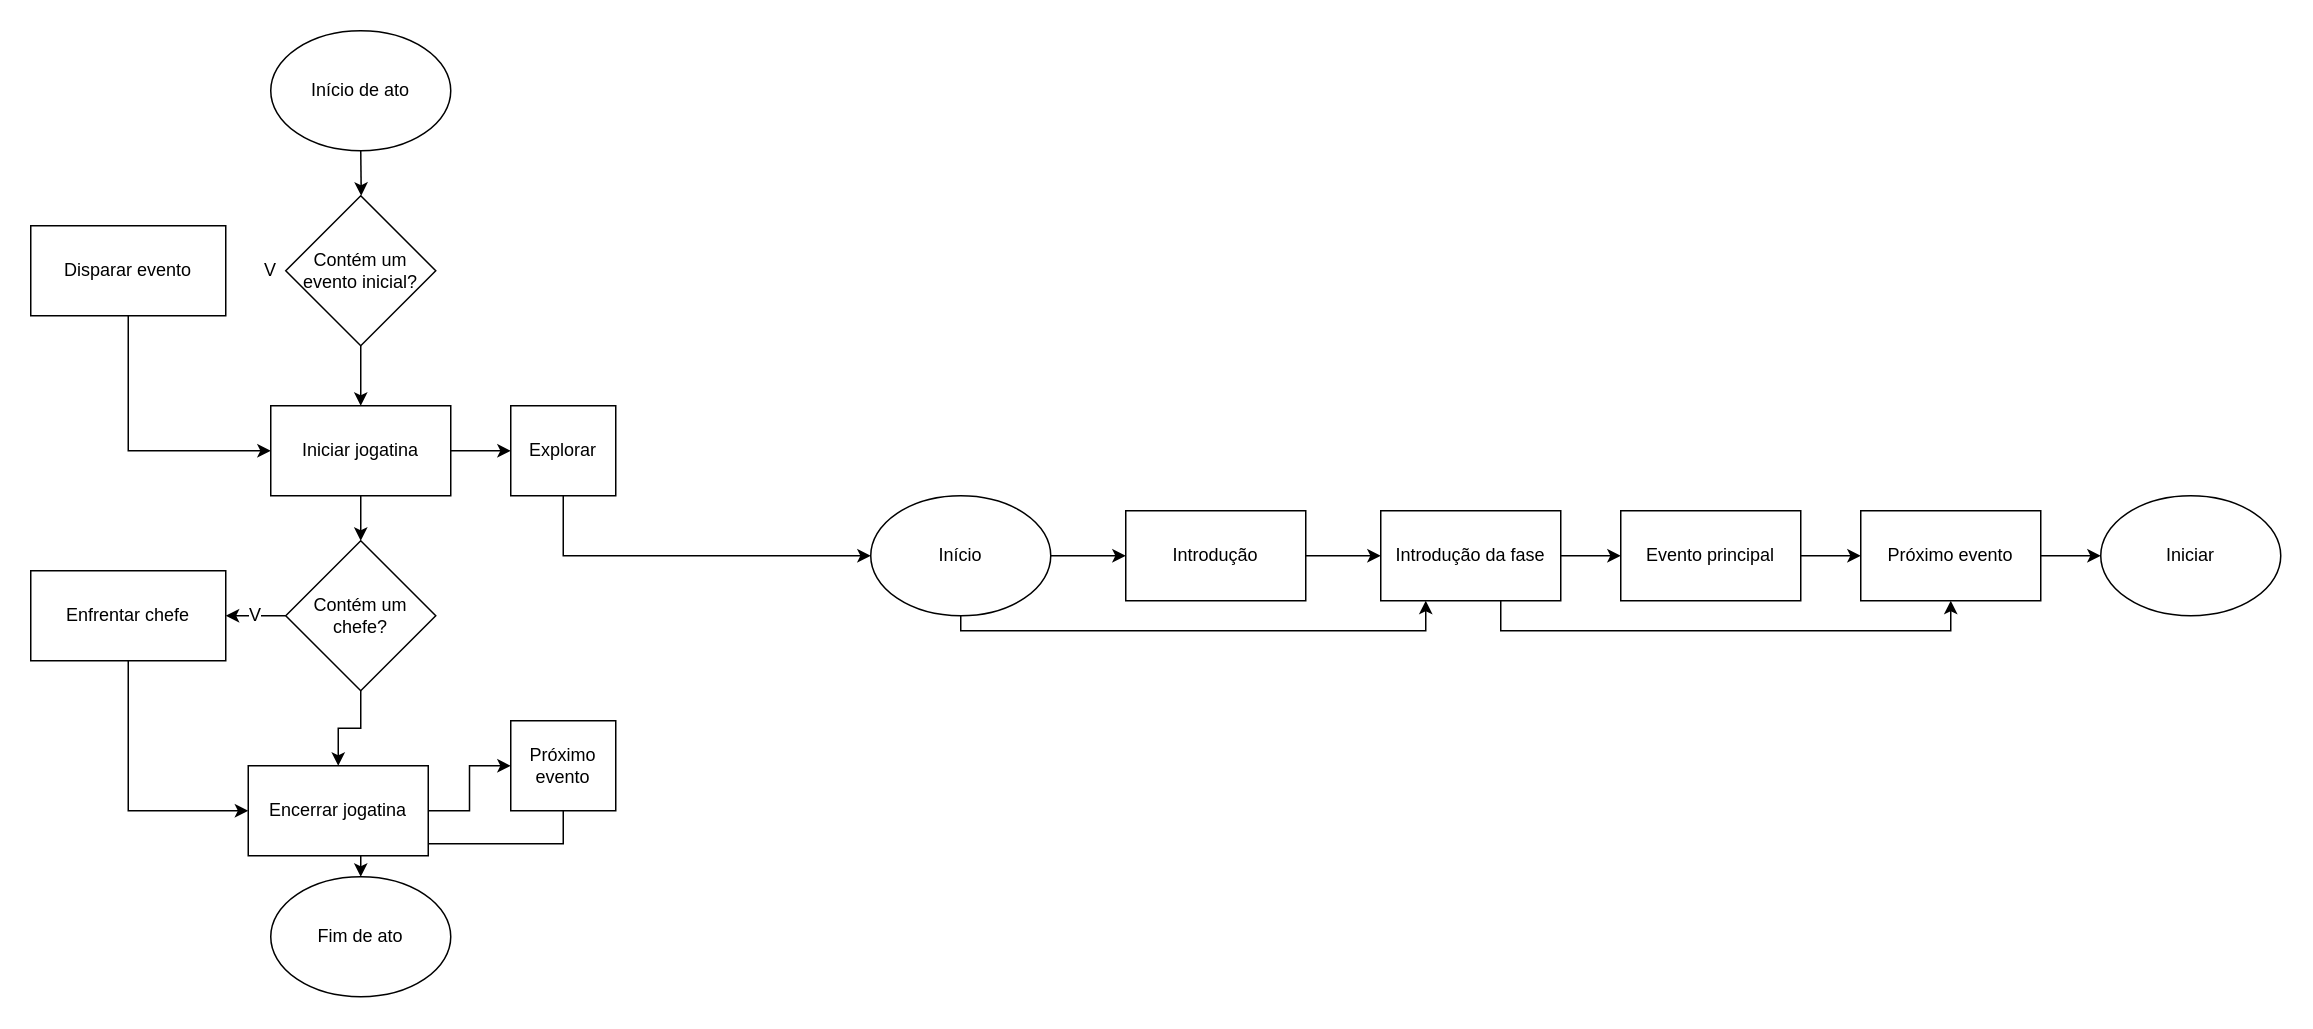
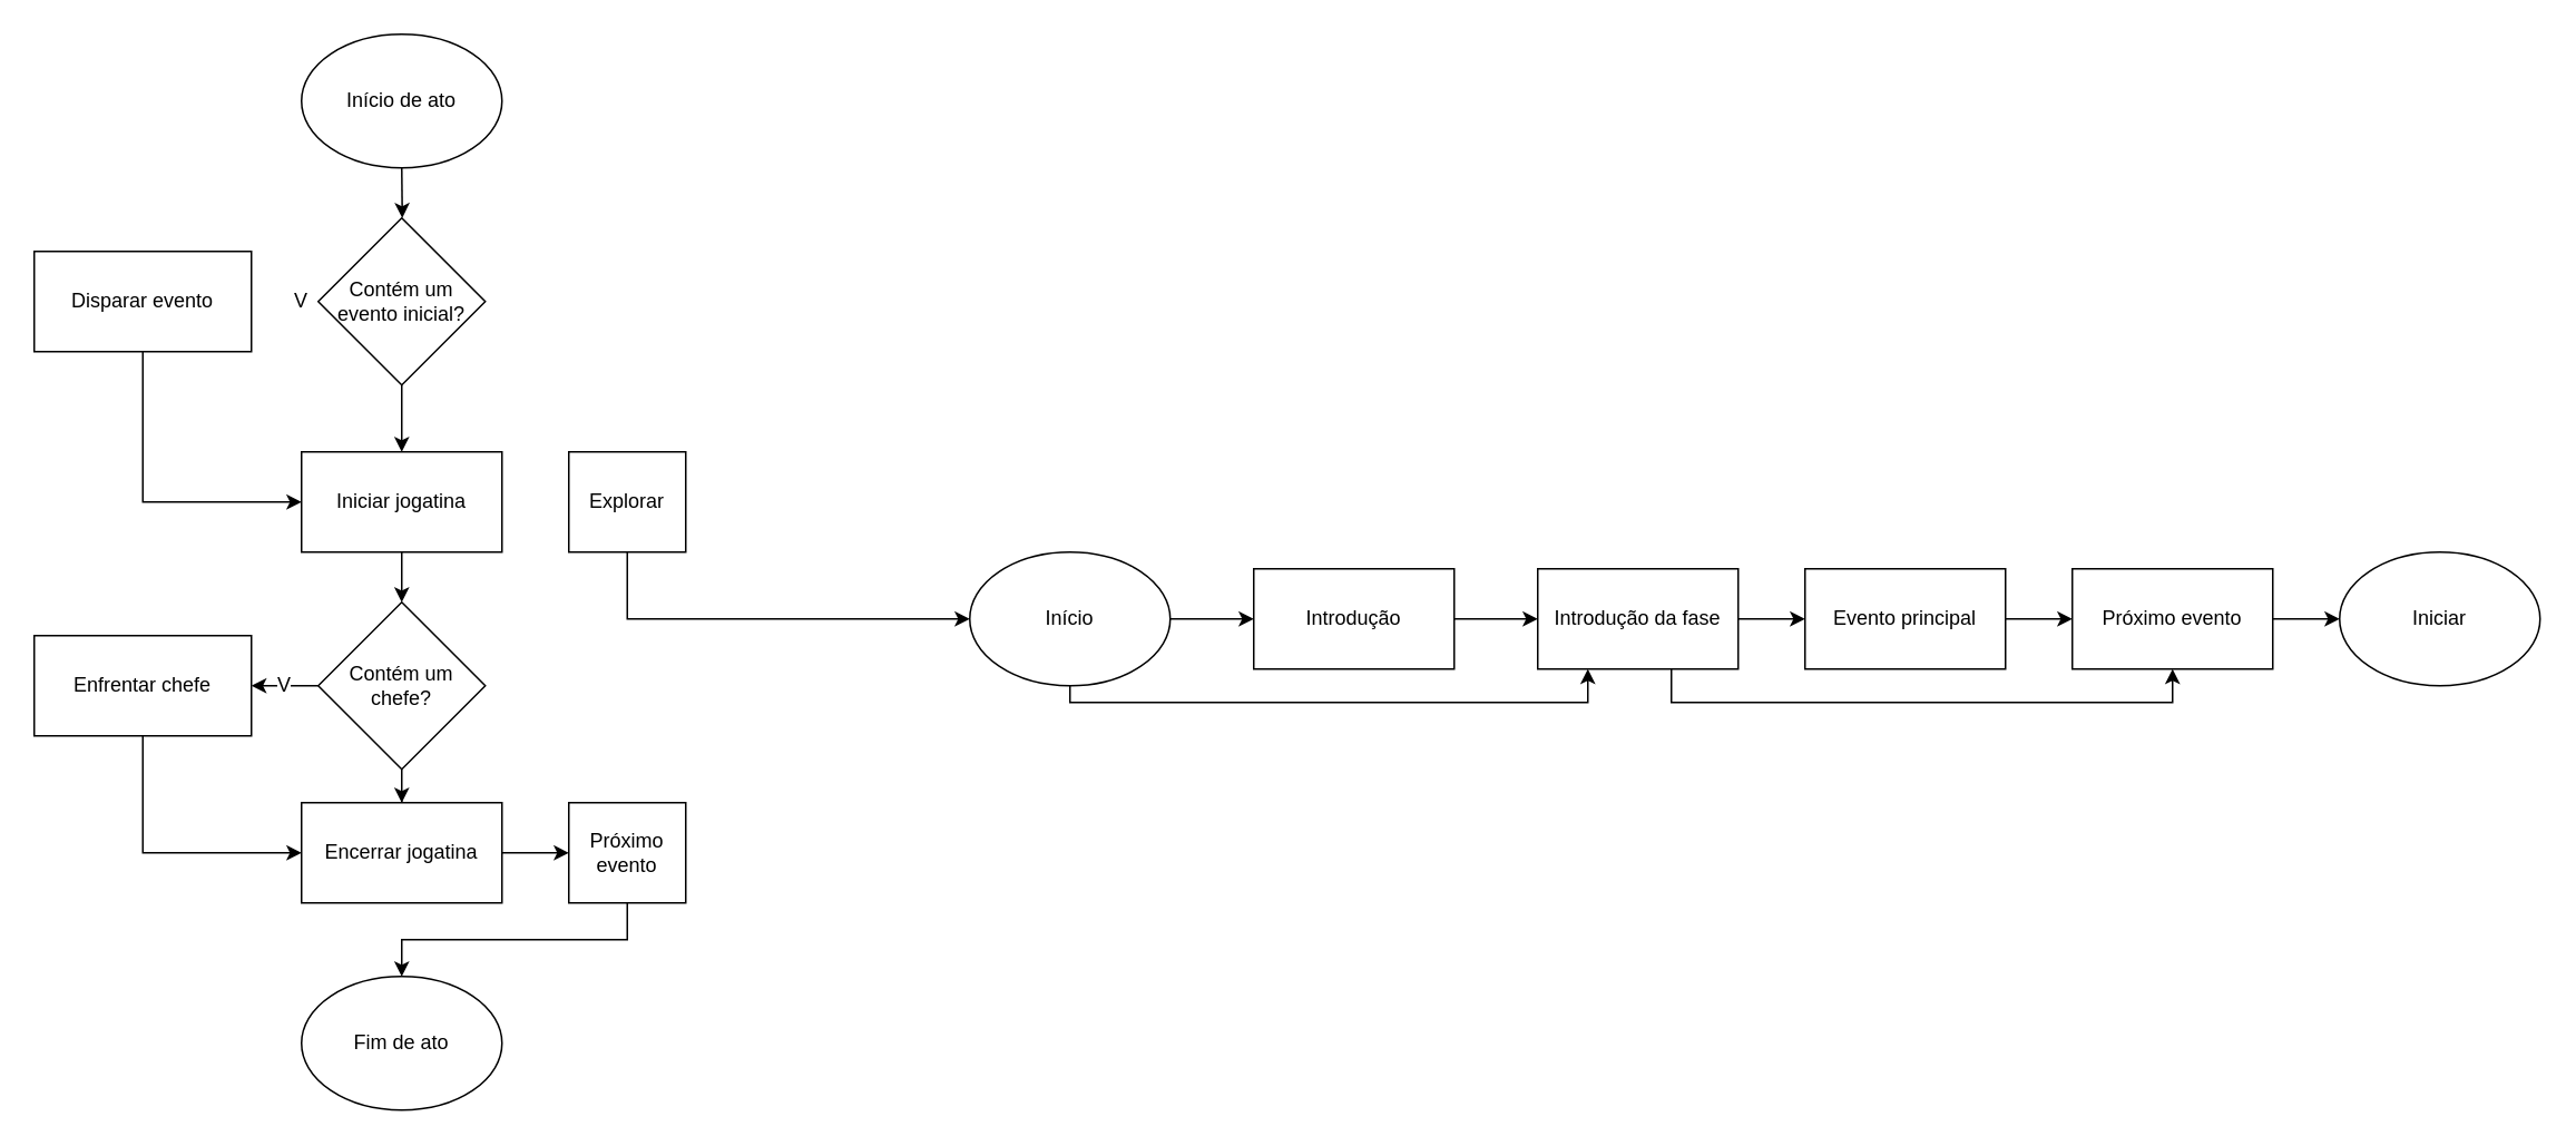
  <mxCell id="0" />
  <mxCell id="1" parent="0" />
  <mxCell id="2" style="edgeStyle=orthogonalEdgeStyle;rounded=0;orthogonalLoop=1;jettySize=auto;html=1;exitX=0.5;exitY=1;exitDx=0;exitDy=0;" parent="1" source="3" edge="1"><mxGeometry relative="1" as="geometry"><mxPoint x="240.333" y="130" as="targetPoint" /></mxGeometry></mxCell>
  <mxCell id="3" value="Início de ato" style="ellipse;whiteSpace=wrap;html=1;" parent="1" vertex="1"><mxGeometry x="180" y="20" width="120" height="80" as="geometry" /></mxCell>
  <mxCell id="4" style="edgeStyle=orthogonalEdgeStyle;rounded=0;orthogonalLoop=1;jettySize=auto;html=1;exitX=0.5;exitY=1;exitDx=0;exitDy=0;" parent="1" source="5" edge="1"><mxGeometry relative="1" as="geometry"><mxPoint x="240" as="targetPoint" y="270" /></mxGeometry></mxCell>
  <mxCell id="5" value="Contém um evento inicial?" style="rhombus;whiteSpace=wrap;html=1;" parent="1" vertex="1"><mxGeometry x="190" y="130" width="100" height="100" as="geometry" /></mxCell>
- <mxCell id="6" style="edgeStyle=orthogonalEdgeStyle;rounded=0;orthogonalLoop=1;jettySize=auto;html=1;exitX=1;exitY=0.5;exitDx=0;exitDy=0;entryX=0;entryY=0.5;entryDx=0;entryDy=0;" parent="1" source="8" target="21" edge="1"><mxGeometry relative="1" as="geometry" /></mxCell>
  <mxCell id="7" style="edgeStyle=orthogonalEdgeStyle;rounded=0;orthogonalLoop=1;jettySize=auto;html=1;exitX=0.5;exitY=1;exitDx=0;exitDy=0;entryX=0.5;entryY=0;entryDx=0;entryDy=0;" parent="1" source="8" target="13" edge="1"><mxGeometry relative="1" as="geometry" /></mxCell>
  <mxCell id="8" value="Iniciar jogatina" style="rounded=0;whiteSpace=wrap;html=1;" parent="1" vertex="1"><mxGeometry x="180" width="120" height="60" as="geometry" y="270" /></mxCell>
  <mxCell id="9" style="edgeStyle=orthogonalEdgeStyle;rounded=0;orthogonalLoop=1;jettySize=auto;html=1;exitX=0.5;exitY=1;exitDx=0;exitDy=0;entryX=0;entryY=0.5;entryDx=0;entryDy=0;" parent="1" source="10" target="8" edge="1"><mxGeometry relative="1" as="geometry" /></mxCell>
  <mxCell id="10" value="Disparar evento" style="rounded=0;whiteSpace=wrap;html=1;" parent="1" vertex="1"><mxGeometry x="20" y="150" width="130" height="60" as="geometry" /></mxCell>
  <mxCell id="11" style="edgeStyle=orthogonalEdgeStyle;rounded=0;orthogonalLoop=1;jettySize=auto;html=1;entryX=0.5;entryY=0;entryDx=0;entryDy=0;" parent="1" source="13" target="16" edge="1"><mxGeometry relative="1" as="geometry" /></mxCell>
  <mxCell id="12" style="edgeStyle=orthogonalEdgeStyle;rounded=0;orthogonalLoop=1;jettySize=auto;html=1;exitX=0;exitY=0.5;exitDx=0;exitDy=0;entryX=1;entryY=0.5;entryDx=0;entryDy=0;" parent="1" source="13" target="18" edge="1"><mxGeometry relative="1" as="geometry" /></mxCell>
  <mxCell id="13" value="Contém um chefe?" style="rhombus;whiteSpace=wrap;html=1;" parent="1" vertex="1"><mxGeometry x="190" y="360" width="100" height="100" as="geometry" /></mxCell>
  <mxCell id="14" style="edgeStyle=orthogonalEdgeStyle;rounded=0;orthogonalLoop=1;jettySize=auto;html=1;exitX=0.5;exitY=1;exitDx=0;exitDy=0;" parent="1" source="24" target="19" edge="1"><mxGeometry relative="1" as="geometry" /></mxCell>
  <mxCell id="15" style="edgeStyle=orthogonalEdgeStyle;rounded=0;orthogonalLoop=1;jettySize=auto;html=1;exitX=1;exitY=0.5;exitDx=0;exitDy=0;entryX=0;entryY=0.5;entryDx=0;entryDy=0;" parent="1" source="16" target="24" edge="1"><mxGeometry relative="1" as="geometry" /></mxCell>
- <mxCell id="16" value="Encerrar jogatina" style="rounded=0;whiteSpace=wrap;html=1;" parent="1" vertex="1"><mxGeometry x="165" y="510" width="120" height="60" as="geometry" /></mxCell>
+ <mxCell id="16" value="Encerrar jogatina" style="rounded=0;whiteSpace=wrap;html=1;" parent="1" vertex="1"><mxGeometry x="180" y="480" width="120" height="60" as="geometry" /></mxCell>
  <mxCell id="17" style="edgeStyle=orthogonalEdgeStyle;rounded=0;orthogonalLoop=1;jettySize=auto;html=1;exitX=0.5;exitY=1;exitDx=0;exitDy=0;entryX=0;entryY=0.5;entryDx=0;entryDy=0;" parent="1" source="18" target="16" edge="1"><mxGeometry relative="1" as="geometry" /></mxCell>
  <mxCell id="18" value="Enfrentar chefe" style="rounded=0;whiteSpace=wrap;html=1;" parent="1" vertex="1"><mxGeometry x="20" y="380" width="130" height="60" as="geometry" /></mxCell>
  <mxCell id="19" value="Fim de ato" style="ellipse;whiteSpace=wrap;html=1;" parent="1" vertex="1"><mxGeometry x="180" y="584" width="120" height="80" as="geometry" /></mxCell>
  <mxCell id="20" style="edgeStyle=orthogonalEdgeStyle;rounded=0;orthogonalLoop=1;jettySize=auto;html=1;exitX=0.5;exitY=1;exitDx=0;exitDy=0;" parent="1" source="21" target="27" edge="1"><mxGeometry relative="1" as="geometry" /></mxCell>
  <mxCell id="21" value="Explorar" style="rounded=0;whiteSpace=wrap;html=1;" parent="1" vertex="1"><mxGeometry x="340" width="70" height="60" as="geometry" y="270" /></mxCell>
  <mxCell id="22" value="V" style="text;html=1;strokeColor=none;fillColor=none;align=center;verticalAlign=middle;whiteSpace=wrap;rounded=0;labelBackgroundColor=default;" parent="1" vertex="1"><mxGeometry x="150" y="165" width="60" height="30" as="geometry" /></mxCell>
  <mxCell id="23" value="V" style="text;html=1;strokeColor=none;fillColor=none;align=center;verticalAlign=middle;whiteSpace=wrap;rounded=0;labelBackgroundColor=default;" parent="1" vertex="1"><mxGeometry x="140" y="395" width="60" height="30" as="geometry" /></mxCell>
  <mxCell id="24" value="Próximo evento" style="rounded=0;whiteSpace=wrap;html=1;" parent="1" vertex="1"><mxGeometry x="340" y="480" width="70" height="60" as="geometry" /></mxCell>
  <mxCell id="25" style="edgeStyle=orthogonalEdgeStyle;rounded=0;orthogonalLoop=1;jettySize=auto;html=1;exitX=1;exitY=0.5;exitDx=0;exitDy=0;entryX=0;entryY=0.5;entryDx=0;entryDy=0;" edge="1" parent="1" source="27" target="29"><mxGeometry relative="1" as="geometry" /></mxCell>
  <mxCell id="26" style="edgeStyle=orthogonalEdgeStyle;rounded=0;orthogonalLoop=1;jettySize=auto;html=1;entryX=0.25;entryY=1;entryDx=0;entryDy=0;" edge="1" parent="1" source="27" target="32"><mxGeometry relative="1" as="geometry"><Array as="points"><mxPoint x="640" y="420" /><mxPoint x="950" y="420" /></Array></mxGeometry></mxCell>
  <mxCell id="27" value="Início" style="ellipse;whiteSpace=wrap;html=1;" vertex="1" parent="1"><mxGeometry x="580" y="330" width="120" height="80" as="geometry" /></mxCell>
  <mxCell id="28" style="edgeStyle=orthogonalEdgeStyle;rounded=0;orthogonalLoop=1;jettySize=auto;html=1;exitX=1;exitY=0.5;exitDx=0;exitDy=0;entryX=0;entryY=0.5;entryDx=0;entryDy=0;" edge="1" parent="1" source="29" target="32"><mxGeometry relative="1" as="geometry" /></mxCell>
  <mxCell id="29" value="Introdução" style="rounded=0;whiteSpace=wrap;html=1;" vertex="1" parent="1"><mxGeometry x="750" y="340" width="120" height="60" as="geometry" /></mxCell>
  <mxCell id="30" style="edgeStyle=orthogonalEdgeStyle;rounded=0;orthogonalLoop=1;jettySize=auto;html=1;" edge="1" parent="1" source="32" target="34"><mxGeometry relative="1" as="geometry" /></mxCell>
  <mxCell id="31" style="edgeStyle=orthogonalEdgeStyle;rounded=0;orthogonalLoop=1;jettySize=auto;html=1;entryX=0.5;entryY=1;entryDx=0;entryDy=0;" edge="1" parent="1" source="32" target="36"><mxGeometry relative="1" as="geometry"><Array as="points"><mxPoint x="1000" y="420" /><mxPoint x="1300" y="420" /></Array></mxGeometry></mxCell>
  <mxCell id="32" value="Introdução da fase" style="rounded=0;whiteSpace=wrap;html=1;" vertex="1" parent="1"><mxGeometry x="920" y="340" width="120" height="60" as="geometry" /></mxCell>
  <mxCell id="33" style="edgeStyle=orthogonalEdgeStyle;rounded=0;orthogonalLoop=1;jettySize=auto;html=1;" edge="1" parent="1" source="34" target="36"><mxGeometry relative="1" as="geometry" /></mxCell>
  <mxCell id="34" value="Evento principal" style="rounded=0;whiteSpace=wrap;html=1;" vertex="1" parent="1"><mxGeometry x="1080" y="340" width="120" height="60" as="geometry" /></mxCell>
  <mxCell id="35" style="edgeStyle=orthogonalEdgeStyle;rounded=0;orthogonalLoop=1;jettySize=auto;html=1;" edge="1" parent="1" source="36" target="37"><mxGeometry relative="1" as="geometry" /></mxCell>
  <mxCell id="36" value="Próximo evento" style="rounded=0;whiteSpace=wrap;html=1;" vertex="1" parent="1"><mxGeometry x="1240" y="340" width="120" height="60" as="geometry" /></mxCell>
  <mxCell id="37" value="&lt;div&gt;Iniciar&lt;/div&gt;" style="ellipse;whiteSpace=wrap;html=1;" vertex="1" parent="1"><mxGeometry x="1400" y="330" width="120" height="80" as="geometry" /></mxCell>
